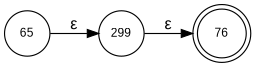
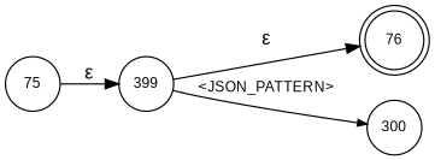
  digraph {
    fontname="Liberation Sans"
    rankdir=LR
    node [fixedsize=true fontname="Liberation Sans" fontsize=11 shape=circle peripheries=1]
    edge [fontname="Liberation Sans"]
    n1 [label=76 shape=doublecircle width=.6 peripheries=""]
-   n2 [label=65 width=.55]
-   n3 [label=299 width=.55]
+   n2 [label=75 width=.55]
+   n3 [label=399 width=.55]
+   n4 [label=300 width=.55]
    n2 -> n3 [label="&epsilon;"]
    n3 -> n1 [label="&epsilon;"]
+   n3 -> n4 [arrowhead=normal arrowsize=.7 fontsize=11 label="<JSON_PATTERN>"]
  }
